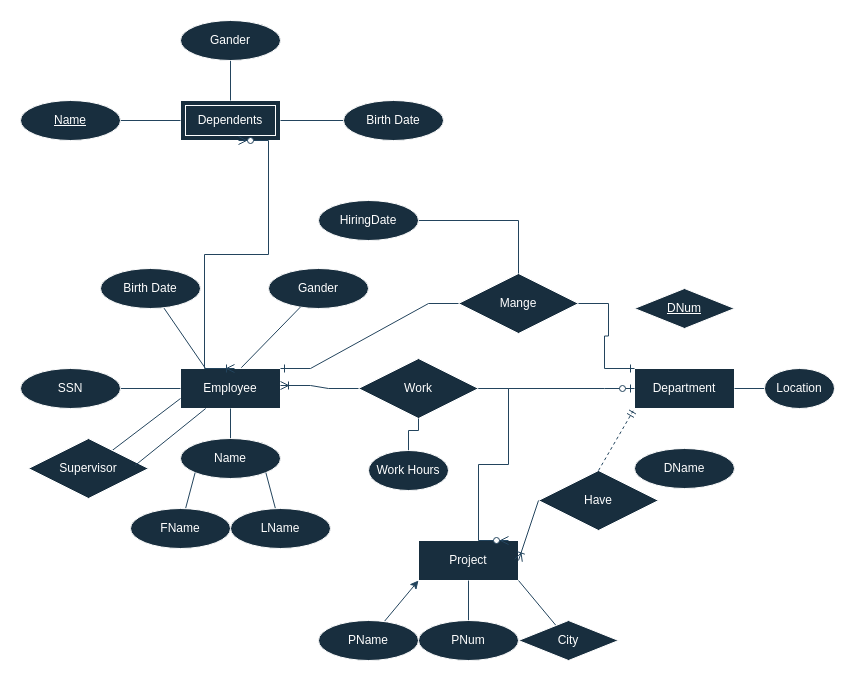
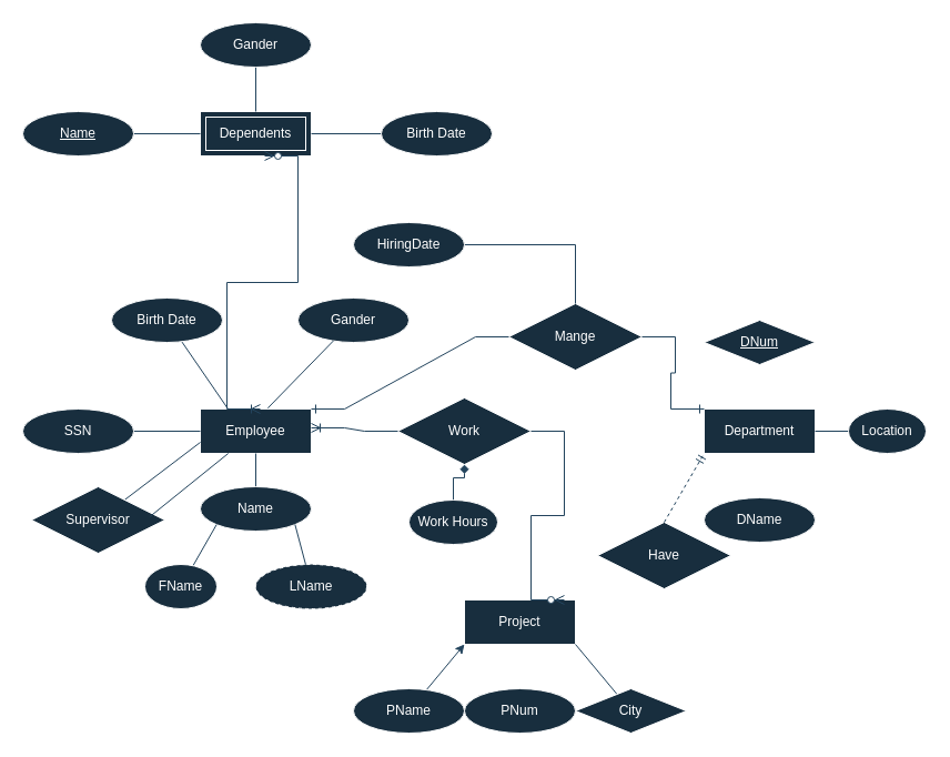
  <mxCell id="0" />
  <mxCell id="1" parent="0" />
  <mxCell id="2" value="Employee" style="whiteSpace=wrap;html=1;align=center;labelBackgroundColor=none;fillColor=#182E3E;strokeColor=#FFFFFF;fontColor=#FFFFFF;" parent="1" vertex="1"><mxGeometry x="180" y="368" width="100" height="40" as="geometry" /></mxCell>
  <mxCell id="3" value="" style="rounded=0;orthogonalLoop=1;jettySize=auto;html=1;strokeColor=#23445D;endArrow=none;startFill=0;labelBackgroundColor=none;fontColor=default;" parent="1" source="4" target="2" edge="1"><mxGeometry relative="1" as="geometry" /></mxCell>
  <mxCell id="4" value="SSN" style="ellipse;whiteSpace=wrap;html=1;align=center;labelBackgroundColor=none;fillColor=#182E3E;strokeColor=#FFFFFF;fontColor=#FFFFFF;" parent="1" vertex="1"><mxGeometry x="20" y="368" width="100" height="40" as="geometry" /></mxCell>
  <mxCell id="5" value="Gander" style="ellipse;whiteSpace=wrap;html=1;align=center;labelBackgroundColor=none;fillColor=#182E3E;strokeColor=#FFFFFF;fontColor=#FFFFFF;" parent="1" vertex="1"><mxGeometry x="268" y="268" width="100" height="40" as="geometry" /></mxCell>
  <mxCell id="6" style="rounded=0;orthogonalLoop=1;jettySize=auto;html=1;entryX=0.25;entryY=0;entryDx=0;entryDy=0;strokeColor=#23445D;endArrow=none;startFill=0;labelBackgroundColor=none;fontColor=default;" parent="1" source="7" target="2" edge="1"><mxGeometry relative="1" as="geometry" /></mxCell>
  <mxCell id="7" value="Birth Date" style="ellipse;whiteSpace=wrap;html=1;align=center;labelBackgroundColor=none;fillColor=#182E3E;strokeColor=#FFFFFF;fontColor=#FFFFFF;" parent="1" vertex="1"><mxGeometry x="100" y="268" width="100" height="40" as="geometry" /></mxCell>
  <mxCell id="8" style="rounded=0;orthogonalLoop=1;jettySize=auto;html=1;entryX=0.608;entryY=-0.02;entryDx=0;entryDy=0;entryPerimeter=0;strokeColor=#23445D;endArrow=none;startFill=0;labelBackgroundColor=none;fontColor=default;" parent="1" source="5" target="2" edge="1"><mxGeometry relative="1" as="geometry" /></mxCell>
  <mxCell id="9" value="" style="rounded=0;orthogonalLoop=1;jettySize=auto;html=1;endArrow=none;startFill=0;labelBackgroundColor=none;strokeColor=#23445D;fontColor=default;" parent="1" source="10" target="2" edge="1"><mxGeometry relative="1" as="geometry" /></mxCell>
  <mxCell id="10" value="Name" style="ellipse;whiteSpace=wrap;html=1;align=center;labelBackgroundColor=none;fillColor=#182E3E;strokeColor=#FFFFFF;fontColor=#FFFFFF;" parent="1" vertex="1"><mxGeometry x="180" y="438" width="100" height="40" as="geometry" /></mxCell>
  <mxCell id="11" style="rounded=0;orthogonalLoop=1;jettySize=auto;html=1;entryX=1;entryY=1;entryDx=0;entryDy=0;strokeColor=#23445D;endArrow=none;startFill=0;labelBackgroundColor=none;fontColor=default;" parent="1" source="12" target="10" edge="1"><mxGeometry relative="1" as="geometry" /></mxCell>
- <mxCell id="12" value="LName" style="ellipse;whiteSpace=wrap;html=1;align=center;labelBackgroundColor=none;fillColor=#182E3E;strokeColor=#FFFFFF;fontColor=#FFFFFF;" parent="1" vertex="1"><mxGeometry x="230" y="508" width="100" height="40" as="geometry" /></mxCell>
+ <mxCell id="12" value="LName" style="ellipse;whiteSpace=wrap;html=1;align=center;labelBackgroundColor=none;fillColor=#182E3E;strokeColor=#FFFFFF;fontColor=#FFFFFF;dashed=1;" parent="1" vertex="1"><mxGeometry x="230" y="508" width="100" height="40" as="geometry" /></mxCell>
  <mxCell id="13" style="rounded=0;orthogonalLoop=1;jettySize=auto;html=1;entryX=0;entryY=1;entryDx=0;entryDy=0;strokeColor=#23445D;endArrow=none;startFill=0;labelBackgroundColor=none;fontColor=default;" parent="1" source="14" target="10" edge="1"><mxGeometry relative="1" as="geometry" /></mxCell>
- <mxCell id="14" value="FName" style="ellipse;whiteSpace=wrap;html=1;align=center;labelBackgroundColor=none;fillColor=#182E3E;strokeColor=#FFFFFF;fontColor=#FFFFFF;" parent="1" vertex="1"><mxGeometry x="130" y="508" width="100" height="40" as="geometry" /></mxCell>
+ <mxCell id="14" value="FName" style="ellipse;whiteSpace=wrap;html=1;align=center;labelBackgroundColor=none;fillColor=#182E3E;strokeColor=#FFFFFF;fontColor=#FFFFFF;" parent="1" vertex="1"><mxGeometry x="130" y="508" width="65" height="40" as="geometry" /></mxCell>
  <mxCell id="15" value="Department" style="whiteSpace=wrap;html=1;align=center;labelBackgroundColor=none;fillColor=#182E3E;strokeColor=#FFFFFF;fontColor=#FFFFFF;" parent="1" vertex="1"><mxGeometry x="634" y="368" width="100" height="40" as="geometry" /></mxCell>
  <mxCell id="16" value="DName" style="ellipse;whiteSpace=wrap;html=1;align=center;labelBackgroundColor=none;fillColor=#182E3E;strokeColor=#FFFFFF;fontColor=#FFFFFF;" parent="1" vertex="1"><mxGeometry x="634" y="448" width="100" height="40" as="geometry" /></mxCell>
  <mxCell id="17" value="" style="rounded=0;orthogonalLoop=1;jettySize=auto;html=1;endArrow=none;startFill=0;labelBackgroundColor=none;strokeColor=#23445D;fontColor=default;" parent="1" source="18" target="15" edge="1"><mxGeometry relative="1" as="geometry" /></mxCell>
  <mxCell id="18" value="Location" style="ellipse;whiteSpace=wrap;html=1;align=center;labelBackgroundColor=none;fillColor=#182E3E;strokeColor=#FFFFFF;fontColor=#FFFFFF;" parent="1" vertex="1"><mxGeometry x="764" y="368" width="70" height="40" as="geometry" /></mxCell>
  <mxCell id="19" value="DNum" style="rhombus;whiteSpace=wrap;html=1;align=center;fontStyle=4;labelBackgroundColor=none;fillColor=#182E3E;strokeColor=#FFFFFF;fontColor=#FFFFFF;" parent="1" vertex="1"><mxGeometry x="634" y="288" width="100" height="40" as="geometry" /></mxCell>
  <mxCell id="20" value="Project" style="whiteSpace=wrap;html=1;align=center;labelBackgroundColor=none;fillColor=#182E3E;strokeColor=#FFFFFF;fontColor=#FFFFFF;" parent="1" vertex="1"><mxGeometry x="418" y="540" width="100" height="40" as="geometry" /></mxCell>
  <mxCell id="21" style="rounded=0;orthogonalLoop=1;jettySize=auto;html=1;entryX=1;entryY=1;entryDx=0;entryDy=0;endArrow=none;startFill=0;labelBackgroundColor=none;strokeColor=#23445D;fontColor=default;" parent="1" source="22" target="20" edge="1"><mxGeometry relative="1" as="geometry" /></mxCell>
  <mxCell id="22" value="City" style="rhombus;whiteSpace=wrap;html=1;align=center;labelBackgroundColor=none;fillColor=#182E3E;strokeColor=#FFFFFF;fontColor=#FFFFFF;" parent="1" vertex="1"><mxGeometry x="518" y="620" width="100" height="40" as="geometry" /></mxCell>
- <mxCell id="23" value="" style="rounded=0;orthogonalLoop=1;jettySize=auto;html=1;endArrow=none;startFill=0;labelBackgroundColor=none;strokeColor=#23445D;fontColor=default;" parent="1" source="24" target="20" edge="1"><mxGeometry relative="1" as="geometry" /></mxCell>
  <mxCell id="24" value="PNum" style="ellipse;whiteSpace=wrap;html=1;align=center;labelBackgroundColor=none;fillColor=#182E3E;strokeColor=#FFFFFF;fontColor=#FFFFFF;" parent="1" vertex="1"><mxGeometry x="418" y="620" width="100" height="40" as="geometry" /></mxCell>
  <mxCell id="25" style="rounded=0;orthogonalLoop=1;jettySize=auto;html=1;entryX=0;entryY=1;entryDx=0;entryDy=0;endArrow=classic;startFill=0;labelBackgroundColor=none;strokeColor=#23445D;fontColor=default;" parent="1" source="26" target="20" edge="1"><mxGeometry relative="1" as="geometry" /></mxCell>
  <mxCell id="26" value="PName" style="ellipse;whiteSpace=wrap;html=1;align=center;labelBackgroundColor=none;fillColor=#182E3E;strokeColor=#FFFFFF;fontColor=#FFFFFF;" parent="1" vertex="1"><mxGeometry x="318" y="620" width="100" height="40" as="geometry" /></mxCell>
  <mxCell id="27" value="&lt;div&gt;Work&lt;/div&gt;" style="shape=rhombus;perimeter=rhombusPerimeter;whiteSpace=wrap;html=1;align=center;rounded=0;shadow=0;labelBackgroundColor=none;fillColor=#182E3E;strokeColor=#FFFFFF;fontColor=#FFFFFF;" parent="1" vertex="1"><mxGeometry x="358" y="358" width="120" height="60" as="geometry" /></mxCell>
  <mxCell id="28" value="Dependents" style="shape=ext;margin=3;double=1;whiteSpace=wrap;html=1;align=center;labelBackgroundColor=none;fillColor=#182E3E;strokeColor=#FFFFFF;fontColor=#FFFFFF;" parent="1" vertex="1"><mxGeometry x="180" y="100" width="100" height="40" as="geometry" /></mxCell>
  <mxCell id="29" value="" style="edgeStyle=orthogonalEdgeStyle;rounded=0;orthogonalLoop=1;jettySize=auto;html=1;endArrow=none;startFill=0;labelBackgroundColor=none;strokeColor=#23445D;fontColor=default;" parent="1" source="30" target="28" edge="1"><mxGeometry relative="1" as="geometry" /></mxCell>
  <mxCell id="30" value="Gander" style="ellipse;whiteSpace=wrap;html=1;align=center;labelBackgroundColor=none;fillColor=#182E3E;strokeColor=#FFFFFF;fontColor=#FFFFFF;" parent="1" vertex="1"><mxGeometry x="180" y="20" width="100" height="40" as="geometry" /></mxCell>
  <mxCell id="31" value="" style="edgeStyle=orthogonalEdgeStyle;rounded=0;orthogonalLoop=1;jettySize=auto;html=1;endArrow=none;startFill=0;labelBackgroundColor=none;strokeColor=#23445D;fontColor=default;" parent="1" source="32" target="28" edge="1"><mxGeometry relative="1" as="geometry" /></mxCell>
  <mxCell id="32" value="Name" style="ellipse;whiteSpace=wrap;html=1;align=center;fontStyle=4;labelBackgroundColor=none;fillColor=#182E3E;strokeColor=#FFFFFF;fontColor=#FFFFFF;" parent="1" vertex="1"><mxGeometry x="20" y="100" width="100" height="40" as="geometry" /></mxCell>
  <mxCell id="33" value="" style="edgeStyle=orthogonalEdgeStyle;rounded=0;orthogonalLoop=1;jettySize=auto;html=1;endArrow=none;startFill=0;labelBackgroundColor=none;strokeColor=#23445D;fontColor=default;" parent="1" source="34" target="28" edge="1"><mxGeometry relative="1" as="geometry" /></mxCell>
  <mxCell id="34" value="Birth Date" style="ellipse;whiteSpace=wrap;html=1;align=center;labelBackgroundColor=none;fillColor=#182E3E;strokeColor=#FFFFFF;fontColor=#FFFFFF;" parent="1" vertex="1"><mxGeometry x="343" y="100" width="100" height="40" as="geometry" /></mxCell>
  <mxCell id="35" value="" style="edgeStyle=entityRelationEdgeStyle;fontSize=12;html=1;endArrow=ERoneToMany;startArrow=ERzeroToMany;rounded=0;exitX=0.5;exitY=1;exitDx=0;exitDy=0;labelBackgroundColor=none;strokeColor=#23445D;fontColor=default;" parent="1" edge="1"><mxGeometry width="100" height="100" relative="1" as="geometry"><mxPoint x="238" y="140" as="sourcePoint" /><mxPoint x="234" y="368" as="targetPoint" /><Array as="points"><mxPoint x="454.95" y="260" /><mxPoint x="479.65" y="300" /><mxPoint x="454.95" y="340" /><mxPoint x="459.95" y="300" /><mxPoint x="459.95" y="210" /></Array></mxGeometry></mxCell>
  <mxCell id="36" value="Mange" style="shape=rhombus;perimeter=rhombusPerimeter;whiteSpace=wrap;html=1;align=center;labelBackgroundColor=none;fillColor=#182E3E;strokeColor=#FFFFFF;fontColor=#FFFFFF;" parent="1" vertex="1"><mxGeometry x="458" y="273" width="120" height="60" as="geometry" /></mxCell>
  <mxCell id="37" value="" style="edgeStyle=orthogonalEdgeStyle;rounded=0;orthogonalLoop=1;jettySize=auto;html=1;endArrow=none;startFill=0;labelBackgroundColor=none;strokeColor=#23445D;fontColor=default;" parent="1" source="38" target="36" edge="1"><mxGeometry relative="1" as="geometry" /></mxCell>
  <mxCell id="38" value="Hiring&lt;span style=&quot;background-color: transparent; color: light-dark(rgb(255, 255, 255), rgb(18, 18, 18));&quot;&gt;Date&lt;/span&gt;" style="ellipse;whiteSpace=wrap;html=1;align=center;labelBackgroundColor=none;fillColor=#182E3E;strokeColor=#FFFFFF;fontColor=#FFFFFF;" parent="1" vertex="1"><mxGeometry x="318" y="200" width="100" height="40" as="geometry" /></mxCell>
  <mxCell id="39" value="" style="edgeStyle=entityRelationEdgeStyle;fontSize=12;html=1;endArrow=ERone;endFill=1;rounded=0;entryX=1;entryY=0;entryDx=0;entryDy=0;exitX=0;exitY=0.5;exitDx=0;exitDy=0;labelBackgroundColor=none;strokeColor=#23445D;fontColor=default;" parent="1" source="36" target="2" edge="1"><mxGeometry width="100" height="100" relative="1" as="geometry"><mxPoint x="343" y="418" as="sourcePoint" /><mxPoint x="443" y="318" as="targetPoint" /><Array as="points"><mxPoint x="438" y="320" /></Array></mxGeometry></mxCell>
  <mxCell id="40" value="" style="edgeStyle=entityRelationEdgeStyle;fontSize=12;html=1;endArrow=ERone;endFill=1;rounded=0;entryX=0;entryY=0;entryDx=0;entryDy=0;exitX=1;exitY=0.5;exitDx=0;exitDy=0;labelBackgroundColor=none;strokeColor=#23445D;fontColor=default;" parent="1" source="36" target="15" edge="1"><mxGeometry width="100" height="100" relative="1" as="geometry"><mxPoint x="458" y="410" as="sourcePoint" /><mxPoint x="558" y="310" as="targetPoint" /></mxGeometry></mxCell>
  <mxCell id="41" value="Have" style="shape=rhombus;perimeter=rhombusPerimeter;whiteSpace=wrap;html=1;align=center;labelBackgroundColor=none;fillColor=#182E3E;strokeColor=#FFFFFF;fontColor=#FFFFFF;" parent="1" vertex="1"><mxGeometry x="538" y="470" width="120" height="60" as="geometry" /></mxCell>
  <mxCell id="42" style="rounded=0;orthogonalLoop=1;jettySize=auto;html=1;entryX=0;entryY=0.75;entryDx=0;entryDy=0;endArrow=none;startFill=0;labelBackgroundColor=none;strokeColor=#23445D;fontColor=default;" parent="1" source="43" target="2" edge="1"><mxGeometry relative="1" as="geometry" /></mxCell>
  <mxCell id="43" value="Supervisor" style="shape=rhombus;perimeter=rhombusPerimeter;whiteSpace=wrap;html=1;align=center;direction=east;labelBackgroundColor=none;fillColor=#182E3E;strokeColor=#FFFFFF;fontColor=#FFFFFF;" parent="1" vertex="1"><mxGeometry x="28" y="438" width="120" height="60" as="geometry" /></mxCell>
  <mxCell id="44" style="rounded=0;orthogonalLoop=1;jettySize=auto;html=1;entryX=0.889;entryY=0.448;entryDx=0;entryDy=0;entryPerimeter=0;endArrow=none;startFill=0;labelBackgroundColor=none;strokeColor=#23445D;fontColor=default;" parent="1" source="2" target="43" edge="1"><mxGeometry relative="1" as="geometry" /></mxCell>
- <mxCell id="45" style="edgeStyle=orthogonalEdgeStyle;rounded=0;orthogonalLoop=1;jettySize=auto;html=1;endArrow=none;startFill=0;labelBackgroundColor=none;strokeColor=#23445D;fontColor=default;" parent="1" source="46" target="27" edge="1"><mxGeometry relative="1" as="geometry" /></mxCell>
+ <mxCell id="45" style="edgeStyle=orthogonalEdgeStyle;rounded=0;orthogonalLoop=1;jettySize=auto;html=1;endArrow=diamond;startFill=0;labelBackgroundColor=none;strokeColor=#23445D;fontColor=default;" parent="1" source="46" target="27" edge="1"><mxGeometry relative="1" as="geometry" /></mxCell>
  <mxCell id="46" value="Work Hours" style="ellipse;whiteSpace=wrap;html=1;align=center;labelBackgroundColor=none;fillColor=#182E3E;strokeColor=#FFFFFF;fontColor=#FFFFFF;" parent="1" vertex="1"><mxGeometry x="368" y="450" width="80" height="40" as="geometry" /></mxCell>
  <mxCell id="47" value="" style="edgeStyle=entityRelationEdgeStyle;fontSize=12;html=1;endArrow=ERoneToMany;rounded=0;exitX=0;exitY=0.5;exitDx=0;exitDy=0;entryX=1;entryY=0.425;entryDx=0;entryDy=0;entryPerimeter=0;labelBackgroundColor=none;strokeColor=#23445D;fontColor=default;" parent="1" source="27" target="2" edge="1"><mxGeometry width="100" height="100" relative="1" as="geometry"><mxPoint x="356.2" y="388" as="sourcePoint" /><mxPoint x="279.8" y="382.44" as="targetPoint" /><Array as="points"><mxPoint x="316.7" y="420" /><mxPoint x="381.7" y="532.6" /><mxPoint x="296.7" y="420" /></Array></mxGeometry></mxCell>
  <mxCell id="48" value="" style="edgeStyle=entityRelationEdgeStyle;fontSize=12;html=1;endArrow=ERzeroToMany;endFill=1;rounded=0;exitX=1;exitY=0.5;exitDx=0;exitDy=0;labelBackgroundColor=none;strokeColor=#23445D;fontColor=default;" parent="1" source="27" edge="1"><mxGeometry width="100" height="100" relative="1" as="geometry"><mxPoint x="478" y="395" as="sourcePoint" /><mxPoint x="508" y="540" as="targetPoint" /><Array as="points"><mxPoint x="408" y="520" /></Array></mxGeometry></mxCell>
- <mxCell id="49" value="" style="edgeStyle=entityRelationEdgeStyle;fontSize=12;html=1;endArrow=ERzeroToOne;endFill=1;rounded=0;exitX=1;exitY=0.5;exitDx=0;exitDy=0;entryX=0;entryY=0.5;entryDx=0;entryDy=0;labelBackgroundColor=none;strokeColor=#23445D;fontColor=default;" parent="1" source="27" target="15" edge="1"><mxGeometry width="100" height="100" relative="1" as="geometry"><mxPoint x="428" y="453" as="sourcePoint" /><mxPoint x="628" y="383" as="targetPoint" /></mxGeometry></mxCell>
- <mxCell id="50" value="" style="fontSize=12;html=1;endArrow=ERoneToMany;rounded=0;entryX=1;entryY=0.5;entryDx=0;entryDy=0;exitX=0;exitY=0.5;exitDx=0;exitDy=0;labelBackgroundColor=none;strokeColor=#23445D;fontColor=default;" parent="1" source="41" target="20" edge="1"><mxGeometry width="100" height="100" relative="1" as="geometry"><mxPoint x="298" y="613" as="sourcePoint" /><mxPoint x="398" y="513" as="targetPoint" /></mxGeometry></mxCell>
  <mxCell id="51" value="" style="fontSize=12;html=1;endArrow=ERmandOne;rounded=0;entryX=0;entryY=1;entryDx=0;entryDy=0;exitX=0.5;exitY=0;exitDx=0;exitDy=0;labelBackgroundColor=none;strokeColor=#23445D;fontColor=default;dashed=1;" parent="1" source="41" target="15" edge="1"><mxGeometry width="100" height="100" relative="1" as="geometry"><mxPoint x="598" y="463" as="sourcePoint" /><mxPoint x="663" y="418" as="targetPoint" /></mxGeometry></mxCell>
